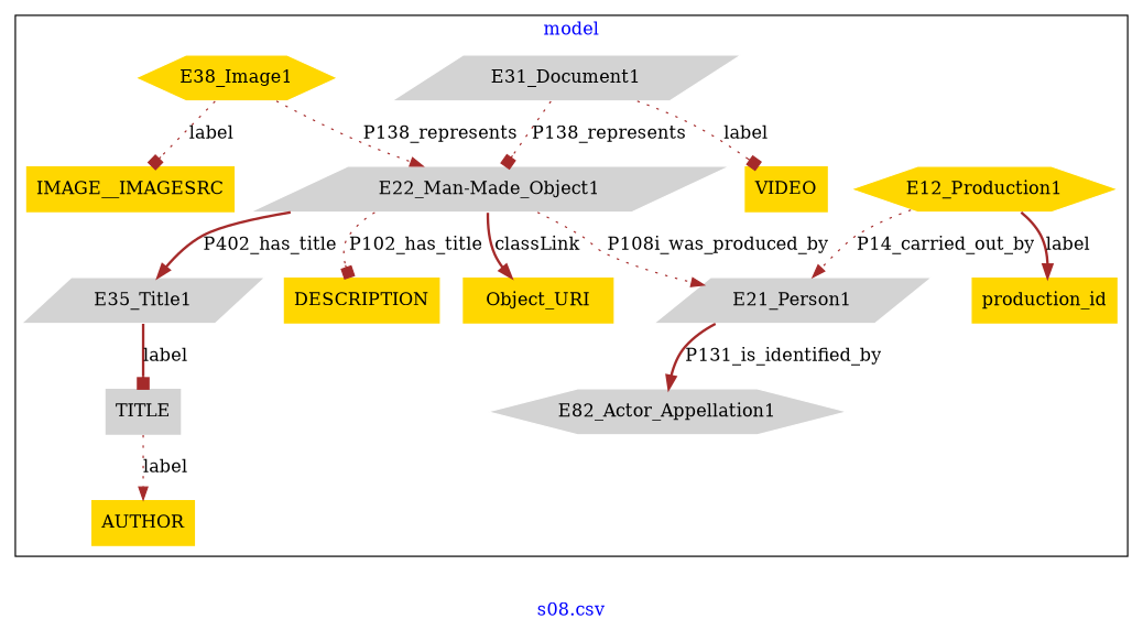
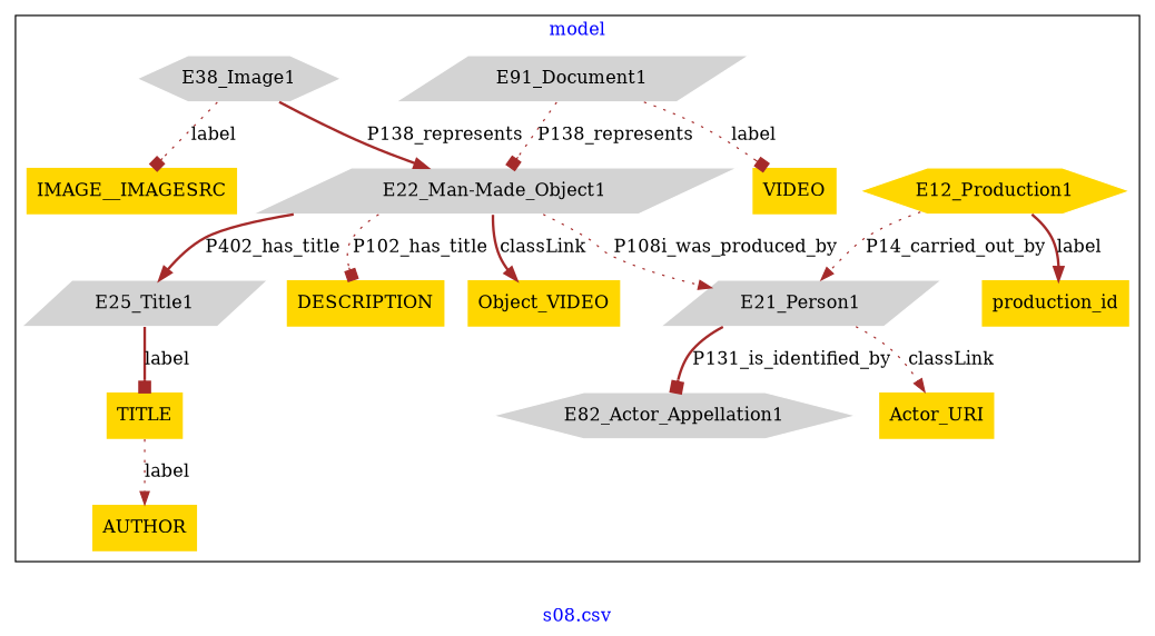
  digraph {
    fontcolor=blue
    label="s08.csv"
    remincross=true
    node [fillcolor=gold shape=plaintext style=filled]
    edge [arrowhead=normal color=brown fontcolor=black style=dotted]
-   n1 [color=white fillcolor=lightgray label=E35_Title1 shape=parallelogram]
-   n2 [fillcolor=lightgray label=TITLE]
+   n1 [color=white fillcolor=lightgray label=E25_Title1 shape=parallelogram]
+   n2 [label=TITLE]
    n3 [color=white fillcolor=lightgray label=E82_Actor_Appellation1 shape=hexagon]
    n4 [label=AUTHOR]
    n5 [color=white label=E12_Production1 shape=hexagon]
    n6 [label=production_id]
    n7 [color=white fillcolor=lightgray label=E21_Person1 shape=parallelogram]
-   n8 [color=white fillcolor=lightgray label=E31_Document1 shape=parallelogram]
+   n8 [color=white fillcolor=lightgray label=E91_Document1 shape=parallelogram]
    n9 [label=VIDEO]
    n10 [color=white fillcolor=lightgray label="E22_Man-Made_Object1" shape=parallelogram]
    n11 [label=DESCRIPTION]
-   n13 [color=white label=E38_Image1 shape=hexagon]
+   n12 [label=Actor_URI]
+   n13 [color=white fillcolor=lightgray label=E38_Image1 shape=hexagon]
    n14 [label=IMAGE__IMAGESRC]
-   n15 [label=Object_URI]
+   n15 [label=Object_VIDEO]
    subgraph cluster_1 {
      label=model
      n1
      n2
      n3
      n4
      n5
      n6
      n7
      n8
      n9
      n10
      n11
+     n12
      n13
      n14
      n15
    }
    n1 -> n2 [arrowhead=box label=label style=bold]
    n2 -> n4 [label=label]
    n5 -> n6 [label=label style=bold]
    n5 -> n7 [label=P14_carried_out_by]
-   n7 -> n3 [label=P131_is_identified_by style=bold]
+   n7 -> n3 [arrowhead=box label=P131_is_identified_by style=bold]
+   n7 -> n12 [label=classLink]
    n8 -> n9 [arrowhead=box label=label]
    n8 -> n10 [arrowhead=box label=P138_represents]
    n10 -> n1 [label=P402_has_title style=bold]
    n10 -> n7 [label=P108i_was_produced_by]
    n10 -> n11 [arrowhead=box label=P102_has_title]
    n10 -> n15 [label=classLink style=bold]
-   n13 -> n10 [label=P138_represents]
+   n13 -> n10 [label=P138_represents style=bold]
    n13 -> n14 [arrowhead=box label=label]
  }
